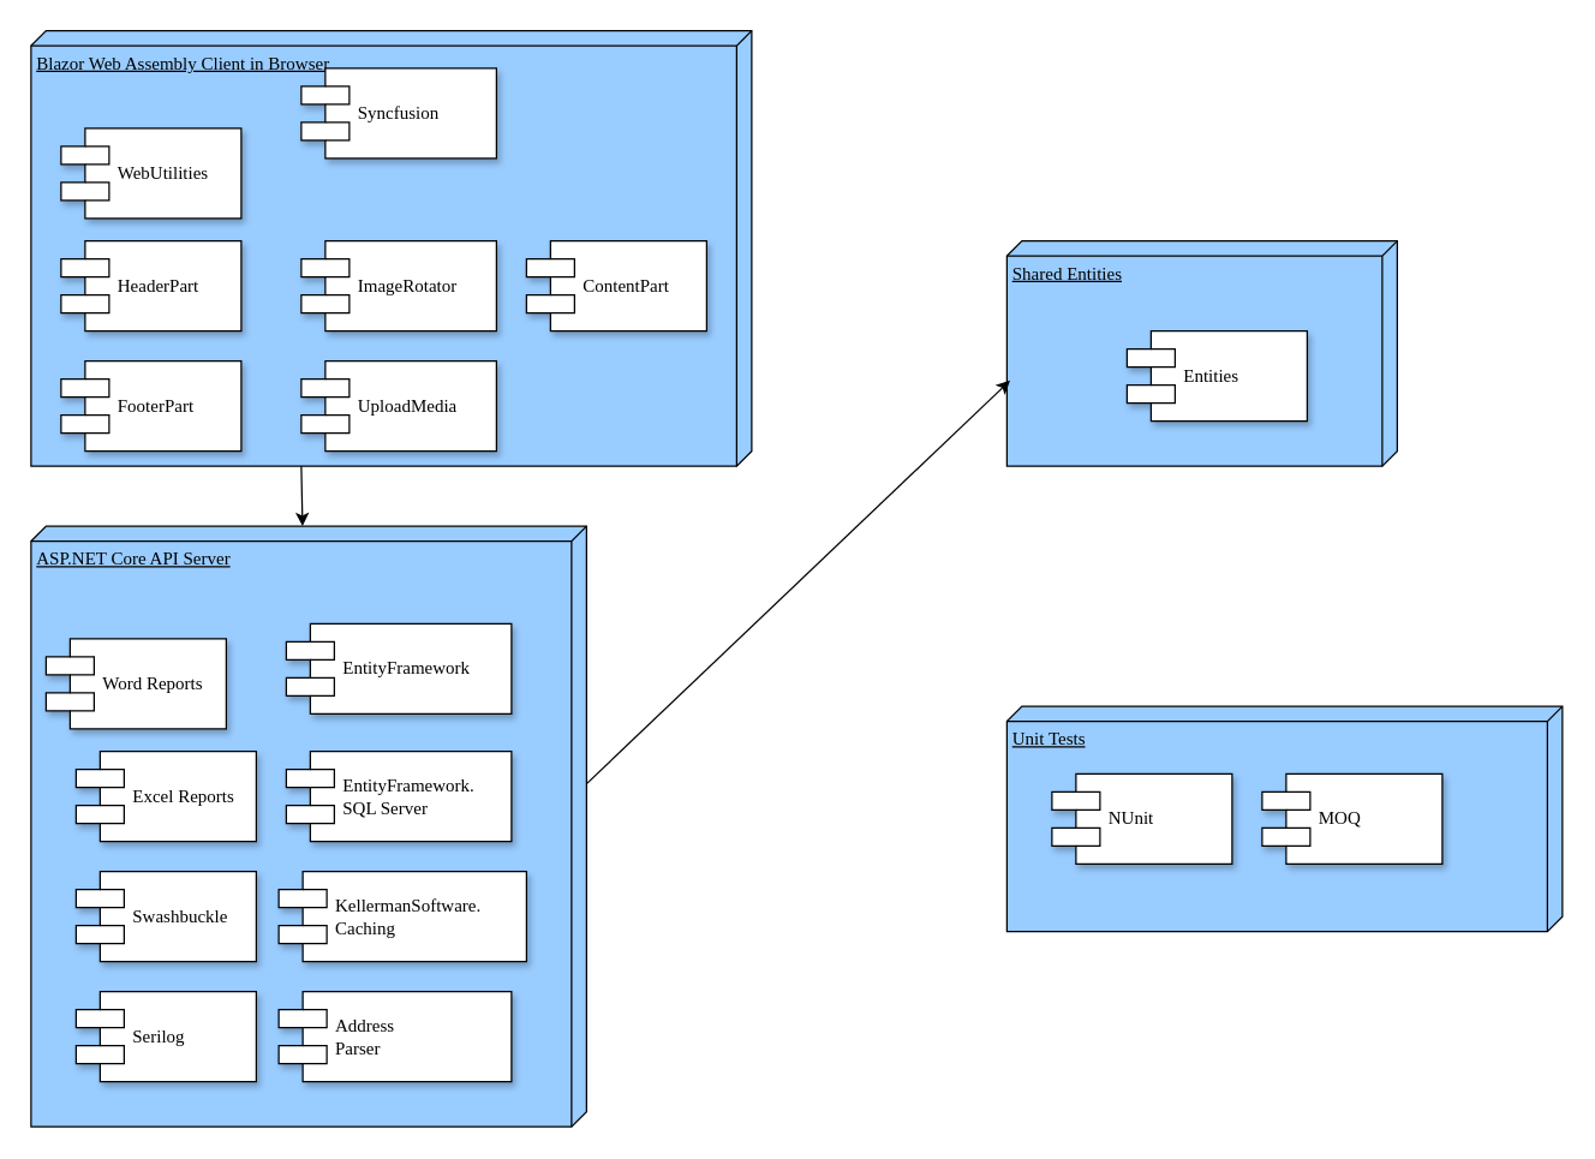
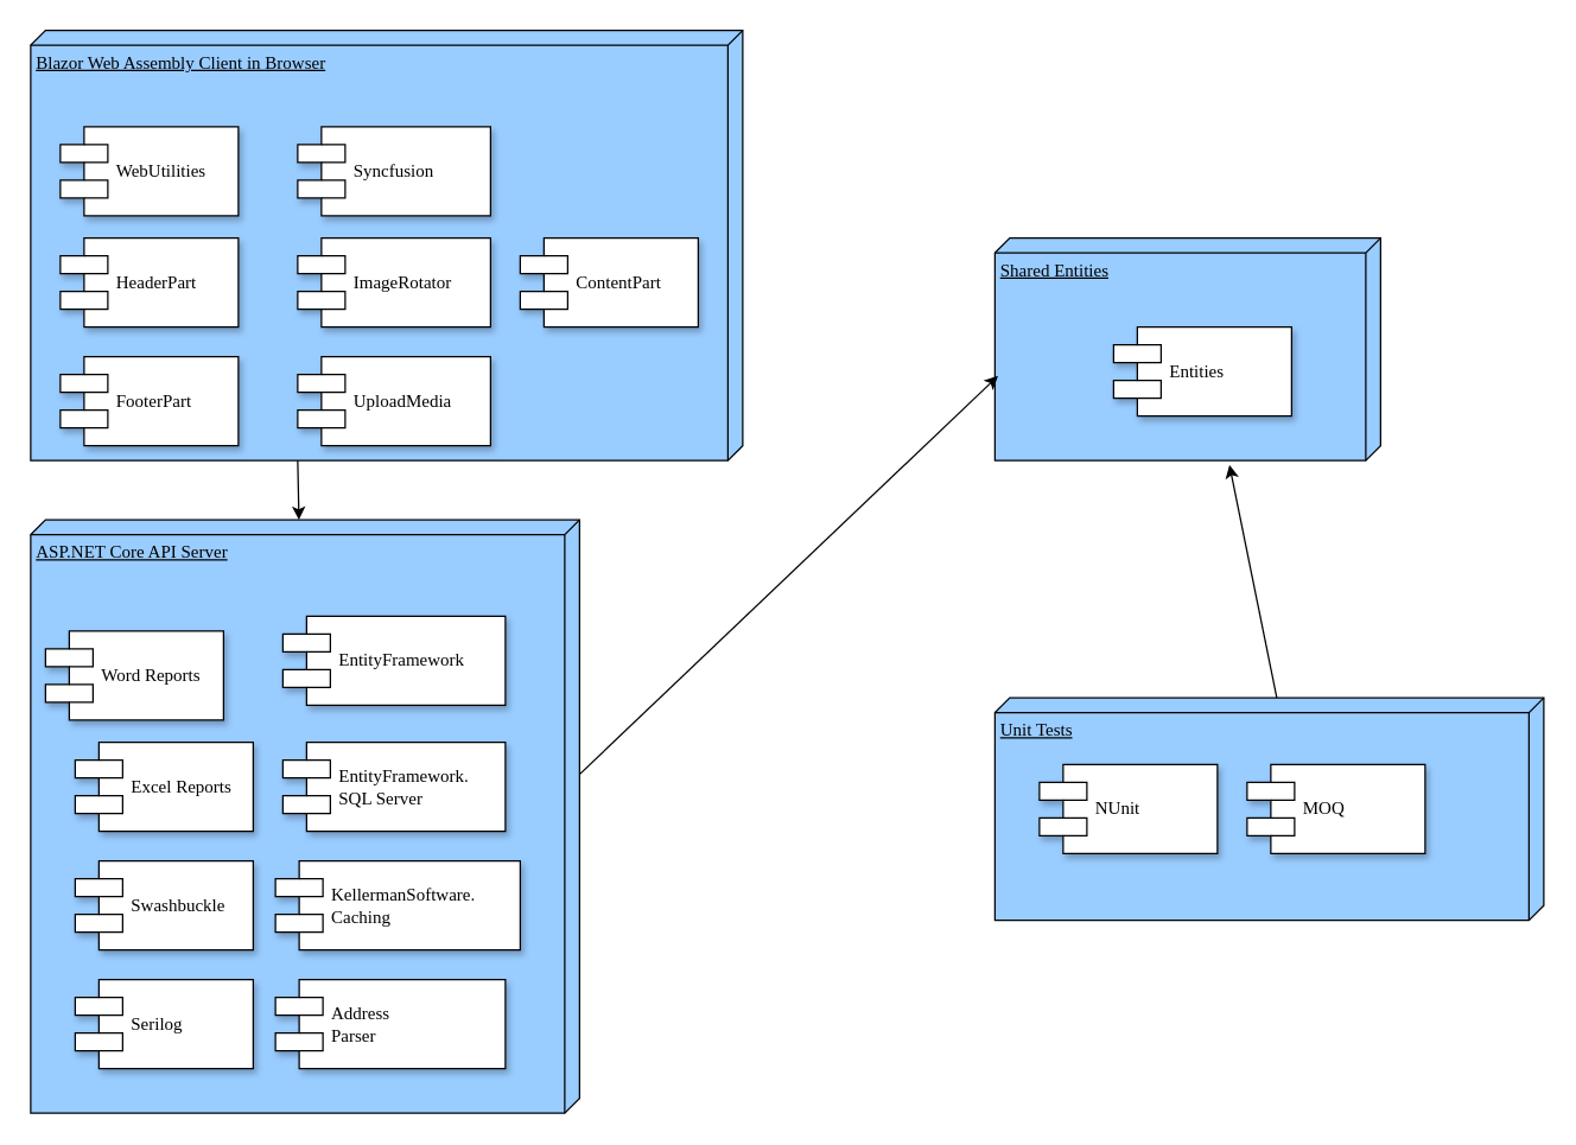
  <mxCell id="0" />
  <mxCell id="1" parent="0" />
  <mxCell id="2" value="Blazor Web Assembly Client in Browser" style="verticalAlign=top;align=left;spacingTop=8;spacingLeft=2;spacingRight=12;shape=cube;size=10;direction=south;fontStyle=4;html=1;rounded=0;shadow=0;comic=0;labelBackgroundColor=none;strokeWidth=1;fontFamily=Verdana;fontSize=12;fillColor=#99CCFF;" parent="1" vertex="1"><mxGeometry x="20" y="20" width="480" height="290" as="geometry" /></mxCell>
  <mxCell id="3" value="ASP.NET Core API Server" style="verticalAlign=top;align=left;spacingTop=8;spacingLeft=2;spacingRight=12;shape=cube;size=10;direction=south;fontStyle=4;html=1;rounded=0;shadow=0;comic=0;labelBackgroundColor=none;strokeWidth=1;fontFamily=Verdana;fontSize=12;fillColor=#99CCFF;" parent="1" vertex="1"><mxGeometry x="20" y="350" width="370" height="400" as="geometry" /></mxCell>
  <mxCell id="4" value="Shared Entities" style="verticalAlign=top;align=left;spacingTop=8;spacingLeft=2;spacingRight=12;shape=cube;size=10;direction=south;fontStyle=4;html=1;rounded=0;shadow=0;comic=0;labelBackgroundColor=none;strokeWidth=1;fontFamily=Verdana;fontSize=12;fillColor=#99CCFF;" parent="1" vertex="1"><mxGeometry x="670" y="160" width="260" height="150" as="geometry" /></mxCell>
- <mxCell id="5" value="Syncfusion" style="shape=component;align=left;spacingLeft=36;rounded=0;shadow=1;comic=0;labelBackgroundColor=none;strokeWidth=1;fontFamily=Verdana;fontSize=12;html=1;" parent="1" vertex="1"><mxGeometry x="200" y="45" width="130" height="60" as="geometry" /></mxCell>
+ <mxCell id="5" value="Syncfusion" style="shape=component;align=left;spacingLeft=36;rounded=0;shadow=1;comic=0;labelBackgroundColor=none;strokeWidth=1;fontFamily=Verdana;fontSize=12;html=1;" parent="1" vertex="1"><mxGeometry x="200" y="85" width="130" height="60" as="geometry" /></mxCell>
  <mxCell id="6" value="Word Reports" style="shape=component;align=left;spacingLeft=36;rounded=0;shadow=1;comic=0;labelBackgroundColor=none;strokeWidth=1;fontFamily=Verdana;fontSize=12;html=1;" parent="1" vertex="1"><mxGeometry x="30" y="425" width="120" height="60" as="geometry" /></mxCell>
  <mxCell id="7" value="Entities" style="shape=component;align=left;spacingLeft=36;rounded=0;shadow=1;comic=0;labelBackgroundColor=none;strokeWidth=1;fontFamily=Verdana;fontSize=12;html=1;" parent="1" vertex="1"><mxGeometry x="750" y="220" width="120" height="60" as="geometry" /></mxCell>
  <mxCell id="8" value="WebUtilities" style="shape=component;align=left;spacingLeft=36;rounded=0;shadow=1;comic=0;labelBackgroundColor=none;strokeWidth=1;fontFamily=Verdana;fontSize=12;html=1;" parent="1" vertex="1"><mxGeometry x="40" y="85" width="120" height="60" as="geometry" /></mxCell>
  <mxCell id="9" value="Excel Reports" style="shape=component;align=left;spacingLeft=36;rounded=0;shadow=1;comic=0;labelBackgroundColor=none;strokeWidth=1;fontFamily=Verdana;fontSize=12;html=1;" parent="1" vertex="1"><mxGeometry x="50" y="500" width="120" height="60" as="geometry" /></mxCell>
  <mxCell id="10" value="EntityFramework.&lt;br&gt;SQL Server" style="shape=component;align=left;spacingLeft=36;rounded=0;shadow=1;comic=0;labelBackgroundColor=none;strokeWidth=1;fontFamily=Verdana;fontSize=12;html=1;" parent="1" vertex="1"><mxGeometry x="190" y="500" width="150" height="60" as="geometry" /></mxCell>
  <mxCell id="11" value="EntityFramework&lt;br&gt;" style="shape=component;align=left;spacingLeft=36;rounded=0;shadow=1;comic=0;labelBackgroundColor=none;strokeWidth=1;fontFamily=Verdana;fontSize=12;html=1;" parent="1" vertex="1"><mxGeometry x="190" y="415" width="150" height="60" as="geometry" /></mxCell>
  <mxCell id="12" value="Serilog" style="shape=component;align=left;spacingLeft=36;rounded=0;shadow=1;comic=0;labelBackgroundColor=none;strokeWidth=1;fontFamily=Verdana;fontSize=12;html=1;" parent="1" vertex="1"><mxGeometry x="50" y="660" width="120" height="60" as="geometry" /></mxCell>
  <mxCell id="13" value="Swashbuckle" style="shape=component;align=left;spacingLeft=36;rounded=0;shadow=1;comic=0;labelBackgroundColor=none;strokeWidth=1;fontFamily=Verdana;fontSize=12;html=1;" parent="1" vertex="1"><mxGeometry x="50" y="580" width="120" height="60" as="geometry" /></mxCell>
  <mxCell id="14" value="KellermanSoftware.&lt;br&gt;Caching" style="shape=component;align=left;spacingLeft=36;rounded=0;shadow=1;comic=0;labelBackgroundColor=none;strokeWidth=1;fontFamily=Verdana;fontSize=12;html=1;" parent="1" vertex="1"><mxGeometry x="185" y="580" width="165" height="60" as="geometry" /></mxCell>
  <mxCell id="15" value="" style="endArrow=classic;html=1;rounded=0;" parent="1" target="3" edge="1"><mxGeometry width="50" height="50" relative="1" as="geometry"><mxPoint x="200" y="310" as="sourcePoint" /><mxPoint x="480" y="380" as="targetPoint" /></mxGeometry></mxCell>
  <mxCell id="16" value="" style="endArrow=classic;html=1;rounded=0;exitX=0.429;exitY=0;exitDx=0;exitDy=0;exitPerimeter=0;entryX=0.62;entryY=0.992;entryDx=0;entryDy=0;entryPerimeter=0;" parent="1" source="3" target="4" edge="1"><mxGeometry width="50" height="50" relative="1" as="geometry"><mxPoint x="690" y="530" as="sourcePoint" /><mxPoint x="740" y="480" as="targetPoint" /></mxGeometry></mxCell>
  <mxCell id="17" value="Unit Tests" style="verticalAlign=top;align=left;spacingTop=8;spacingLeft=2;spacingRight=12;shape=cube;size=10;direction=south;fontStyle=4;html=1;rounded=0;shadow=0;comic=0;labelBackgroundColor=none;strokeWidth=1;fontFamily=Verdana;fontSize=12;fillColor=#99CCFF;" parent="1" vertex="1"><mxGeometry x="670" y="470" width="370" height="150" as="geometry" /></mxCell>
  <mxCell id="18" value="NUnit" style="shape=component;align=left;spacingLeft=36;rounded=0;shadow=1;comic=0;labelBackgroundColor=none;strokeWidth=1;fontFamily=Verdana;fontSize=12;html=1;" parent="1" vertex="1"><mxGeometry x="700" y="515" width="120" height="60" as="geometry" /></mxCell>
  <mxCell id="19" value="MOQ" style="shape=component;align=left;spacingLeft=36;rounded=0;shadow=1;comic=0;labelBackgroundColor=none;strokeWidth=1;fontFamily=Verdana;fontSize=12;html=1;" parent="1" vertex="1"><mxGeometry x="840" y="515" width="120" height="60" as="geometry" /></mxCell>
+ <mxCell id="20" value="" style="endArrow=classic;html=1;rounded=0;exitX=0;exitY=0;exitDx=0;exitDy=180;exitPerimeter=0;entryX=1.02;entryY=0.392;entryDx=0;entryDy=0;entryPerimeter=0;" parent="1" source="17" target="4" edge="1"><mxGeometry width="50" height="50" relative="1" as="geometry"><mxPoint x="590" y="710" as="sourcePoint" /><mxPoint x="640" y="660" as="targetPoint" /></mxGeometry></mxCell>
  <mxCell id="21" value="HeaderPart" style="shape=component;align=left;spacingLeft=36;rounded=0;shadow=1;comic=0;labelBackgroundColor=none;strokeWidth=1;fontFamily=Verdana;fontSize=12;html=1;" parent="1" vertex="1"><mxGeometry x="40" y="160" width="120" height="60" as="geometry" /></mxCell>
  <mxCell id="22" value="FooterPart" style="shape=component;align=left;spacingLeft=36;rounded=0;shadow=1;comic=0;labelBackgroundColor=none;strokeWidth=1;fontFamily=Verdana;fontSize=12;html=1;" parent="1" vertex="1"><mxGeometry x="40" y="240" width="120" height="60" as="geometry" /></mxCell>
  <mxCell id="23" value="ImageRotator" style="shape=component;align=left;spacingLeft=36;rounded=0;shadow=1;comic=0;labelBackgroundColor=none;strokeWidth=1;fontFamily=Verdana;fontSize=12;html=1;" parent="1" vertex="1"><mxGeometry x="200" y="160" width="130" height="60" as="geometry" /></mxCell>
  <mxCell id="24" value="UploadMedia" style="shape=component;align=left;spacingLeft=36;rounded=0;shadow=1;comic=0;labelBackgroundColor=none;strokeWidth=1;fontFamily=Verdana;fontSize=12;html=1;" parent="1" vertex="1"><mxGeometry x="200" y="240" width="130" height="60" as="geometry" /></mxCell>
  <mxCell id="25" value="Address&lt;br&gt;Parser" style="shape=component;align=left;spacingLeft=36;rounded=0;shadow=1;comic=0;labelBackgroundColor=none;strokeWidth=1;fontFamily=Verdana;fontSize=12;html=1;" parent="1" vertex="1"><mxGeometry x="185" y="660" width="155" height="60" as="geometry" /></mxCell>
  <mxCell id="26" value="ContentPart" style="shape=component;align=left;spacingLeft=36;rounded=0;shadow=1;comic=0;labelBackgroundColor=none;strokeWidth=1;fontFamily=Verdana;fontSize=12;html=1;" parent="1" vertex="1"><mxGeometry x="350" y="160" width="120" height="60" as="geometry" /></mxCell>
